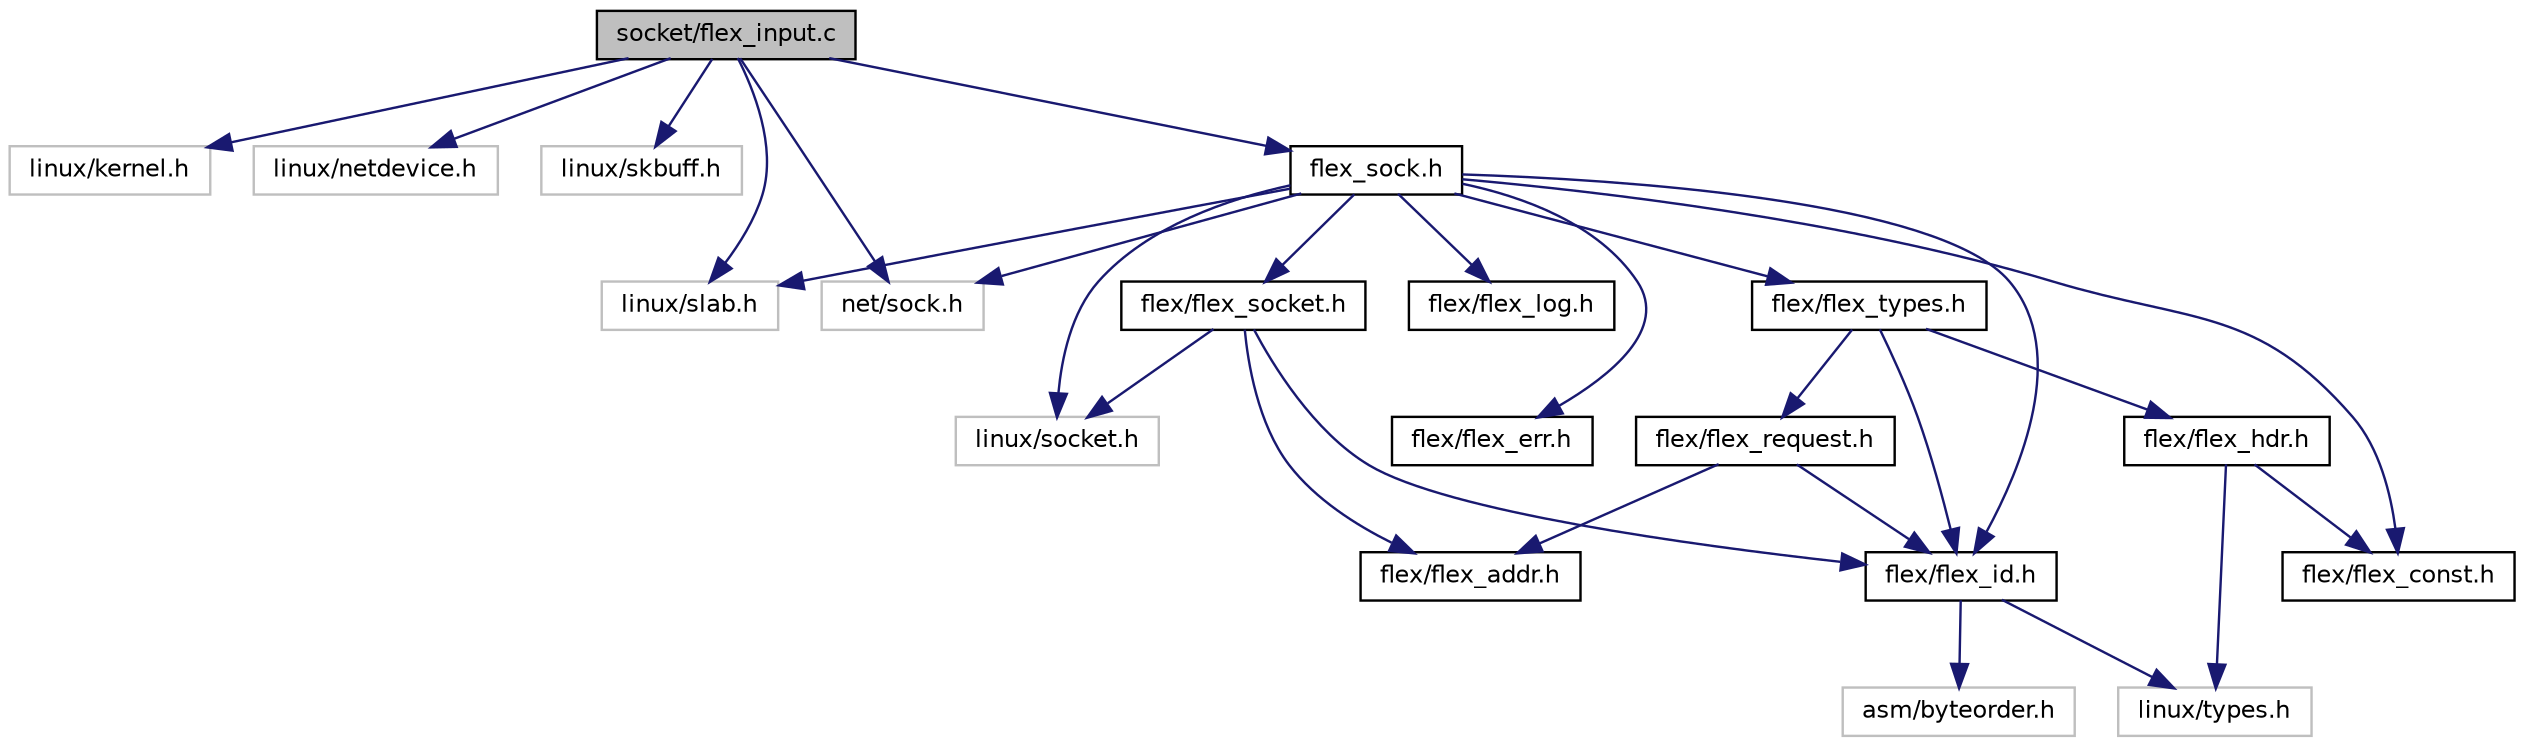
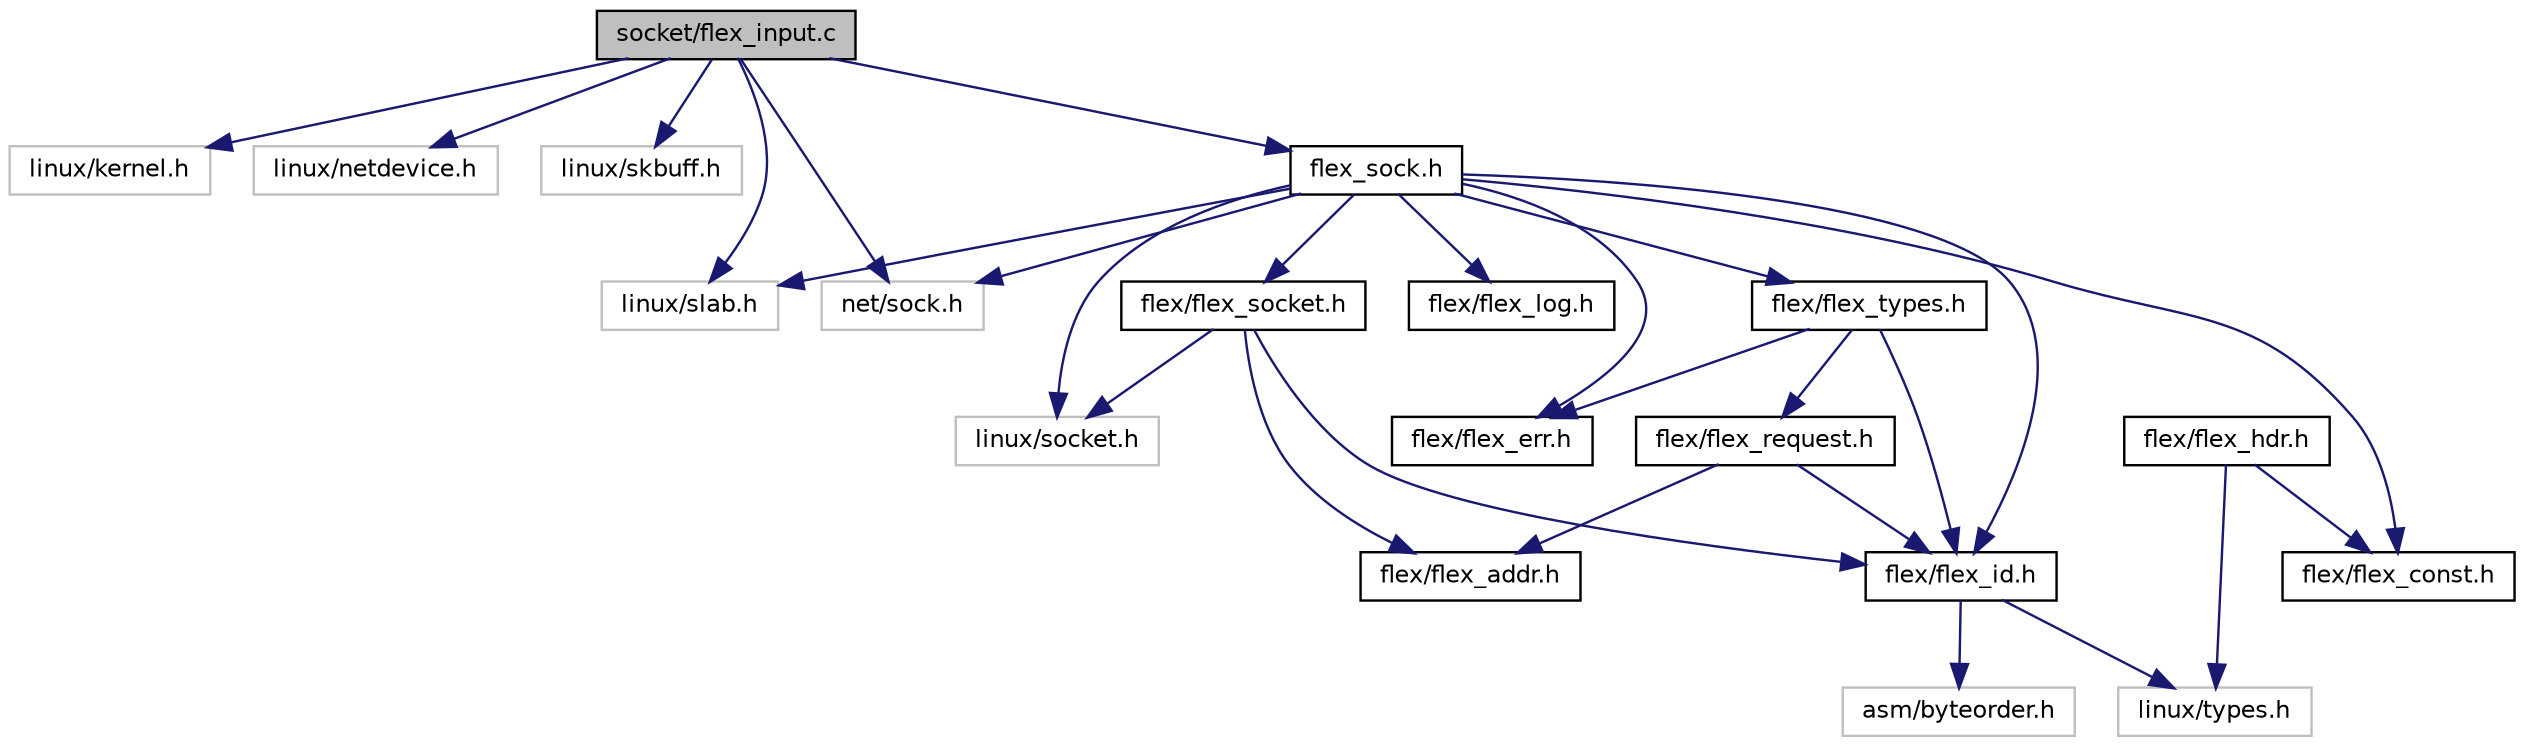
  digraph {
    node [color=black fillcolor=white fontname=Helvetica fontsize=10 shape=record style=filled]
    edge [color=midnightblue fontname=Helvetica fontsize=10 labelfontname=Helvetica labelfontsize=10 style=solid]
    n1 [fillcolor=grey75 fontcolor=black height=0.2 label="socket/flex_input.c" width=0.4]
    n2 [color=grey75 height=0.2 label="linux/kernel.h" width=0.4]
    n3 [color=grey75 height=0.2 label="linux/netdevice.h" width=0.4]
    n4 [color=grey75 height=0.2 label="linux/skbuff.h" width=0.4]
    n5 [color=grey75 height=0.2 label="linux/slab.h" width=0.4]
    n6 [color=grey75 height=0.2 label="net/sock.h" width=0.4]
    n7 [height=0.2 label="flex_sock.h" width=0.4]
    n8 [color=grey75 height=0.2 label="linux/socket.h" width=0.4]
    n9 [height=0.2 label="flex/flex_log.h" width=0.4]
    n10 [height=0.2 label="flex/flex_const.h" width=0.4]
    n11 [height=0.2 label="flex/flex_id.h" width=0.4]
    n12 [height=0.2 label="flex/flex_socket.h" width=0.4]
    n13 [height=0.2 label="flex/flex_err.h" width=0.4]
    n14 [height=0.2 label="flex/flex_types.h" width=0.4]
    n15 [color=grey75 height=0.2 label="linux/types.h" width=0.4]
    n16 [color=grey75 height=0.2 label="asm/byteorder.h" width=0.4]
    n17 [height=0.2 label="flex/flex_request.h" width=0.4]
    n18 [height=0.2 label="flex/flex_addr.h" width=0.4]
    n19 [height=0.2 label="flex/flex_hdr.h" width=0.4]
    n1 -> n2
    n1 -> n3
    n1 -> n4
    n1 -> n5
    n1 -> n6
    n1 -> n7
    n7 -> n5
    n7 -> n6
    n7 -> n8
    n7 -> n9
    n7 -> n10
    n7 -> n11
    n7 -> n12
    n7 -> n13
    n7 -> n14
    n11 -> n15
    n11 -> n16
    n12 -> n8
    n12 -> n11
    n12 -> n18
    n14 -> n11
    n14 -> n17
-   n14 -> n19
+   n14 -> n13
    n17 -> n11
    n17 -> n18
    n19 -> n10
    n19 -> n15
  }
